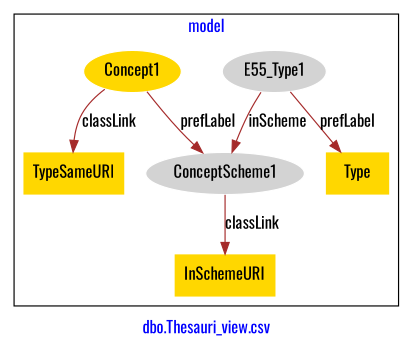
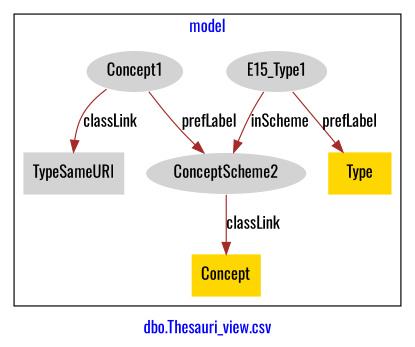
  digraph {
    fontcolor=blue
    fontname=Oswald
    label="dbo.Thesauri_view.csv"
    remincross=true
    node [fillcolor=lightgray fontname=Oswald style=filled]
    edge [color=brown fontcolor=black fontname=Oswald]
-   n1 [color=white label=E55_Type1]
-   n2 [color=white label=ConceptScheme1]
+   n1 [color=white label=E15_Type1]
+   n2 [color=white label=ConceptScheme2]
    n3 [fillcolor=gold label=Type shape=plaintext]
-   n4 [color=white fillcolor=gold label=Concept1]
-   n5 [fillcolor=gold label=TypeSameURI shape=plaintext]
-   n6 [fillcolor=gold label=InSchemeURI shape=plaintext]
+   n4 [color=white label=Concept1]
+   n5 [label=TypeSameURI shape=plaintext]
+   n6 [fillcolor=gold label=Concept shape=plaintext]
    subgraph cluster_1 {
      label=model
      n1
      n2
      n3
      n4
      n5
      n6
    }
    n1 -> n2 [label=inScheme]
    n1 -> n3 [label=prefLabel]
    n2 -> n6 [label=classLink]
    n4 -> n2 [label=prefLabel]
    n4 -> n5 [label=classLink]
  }
